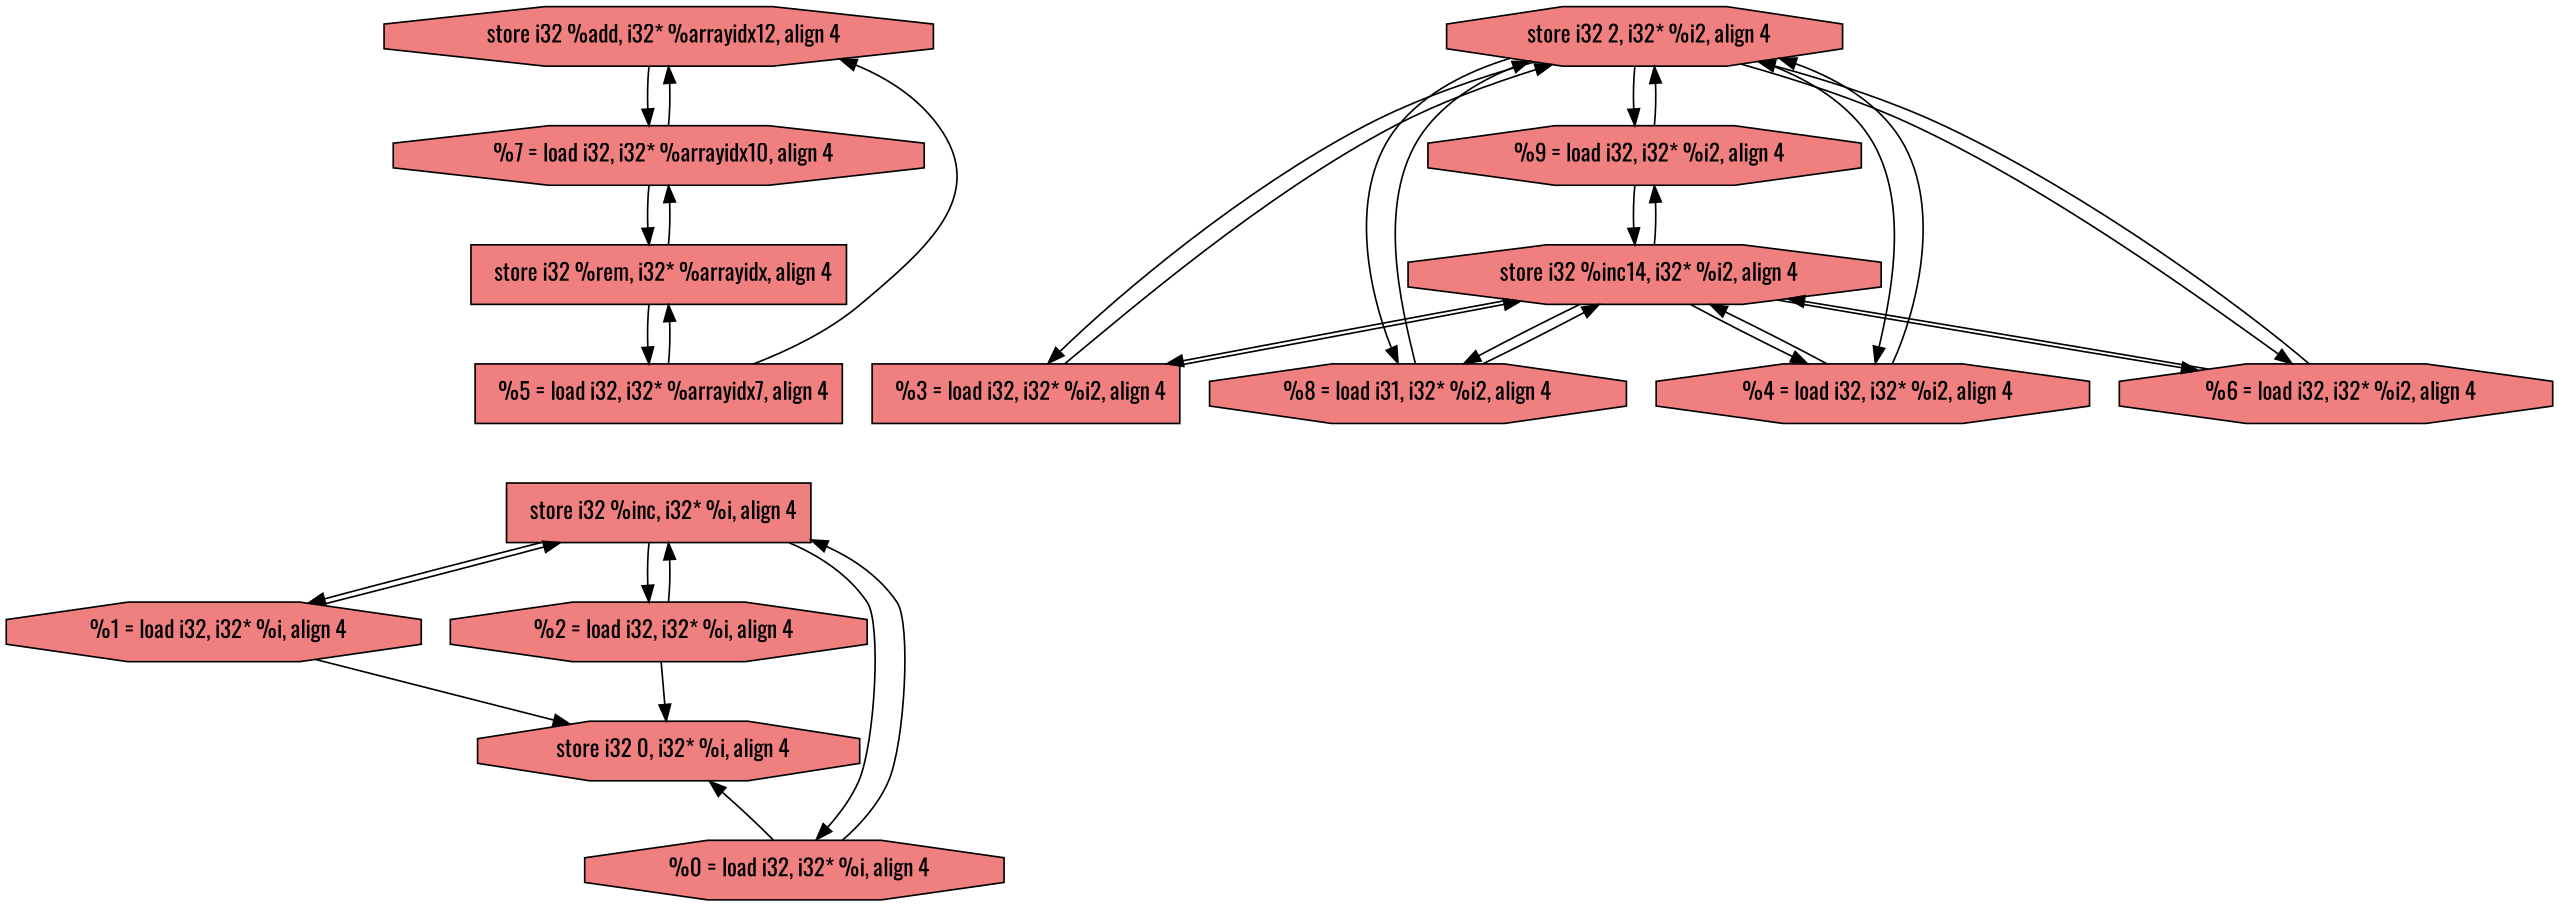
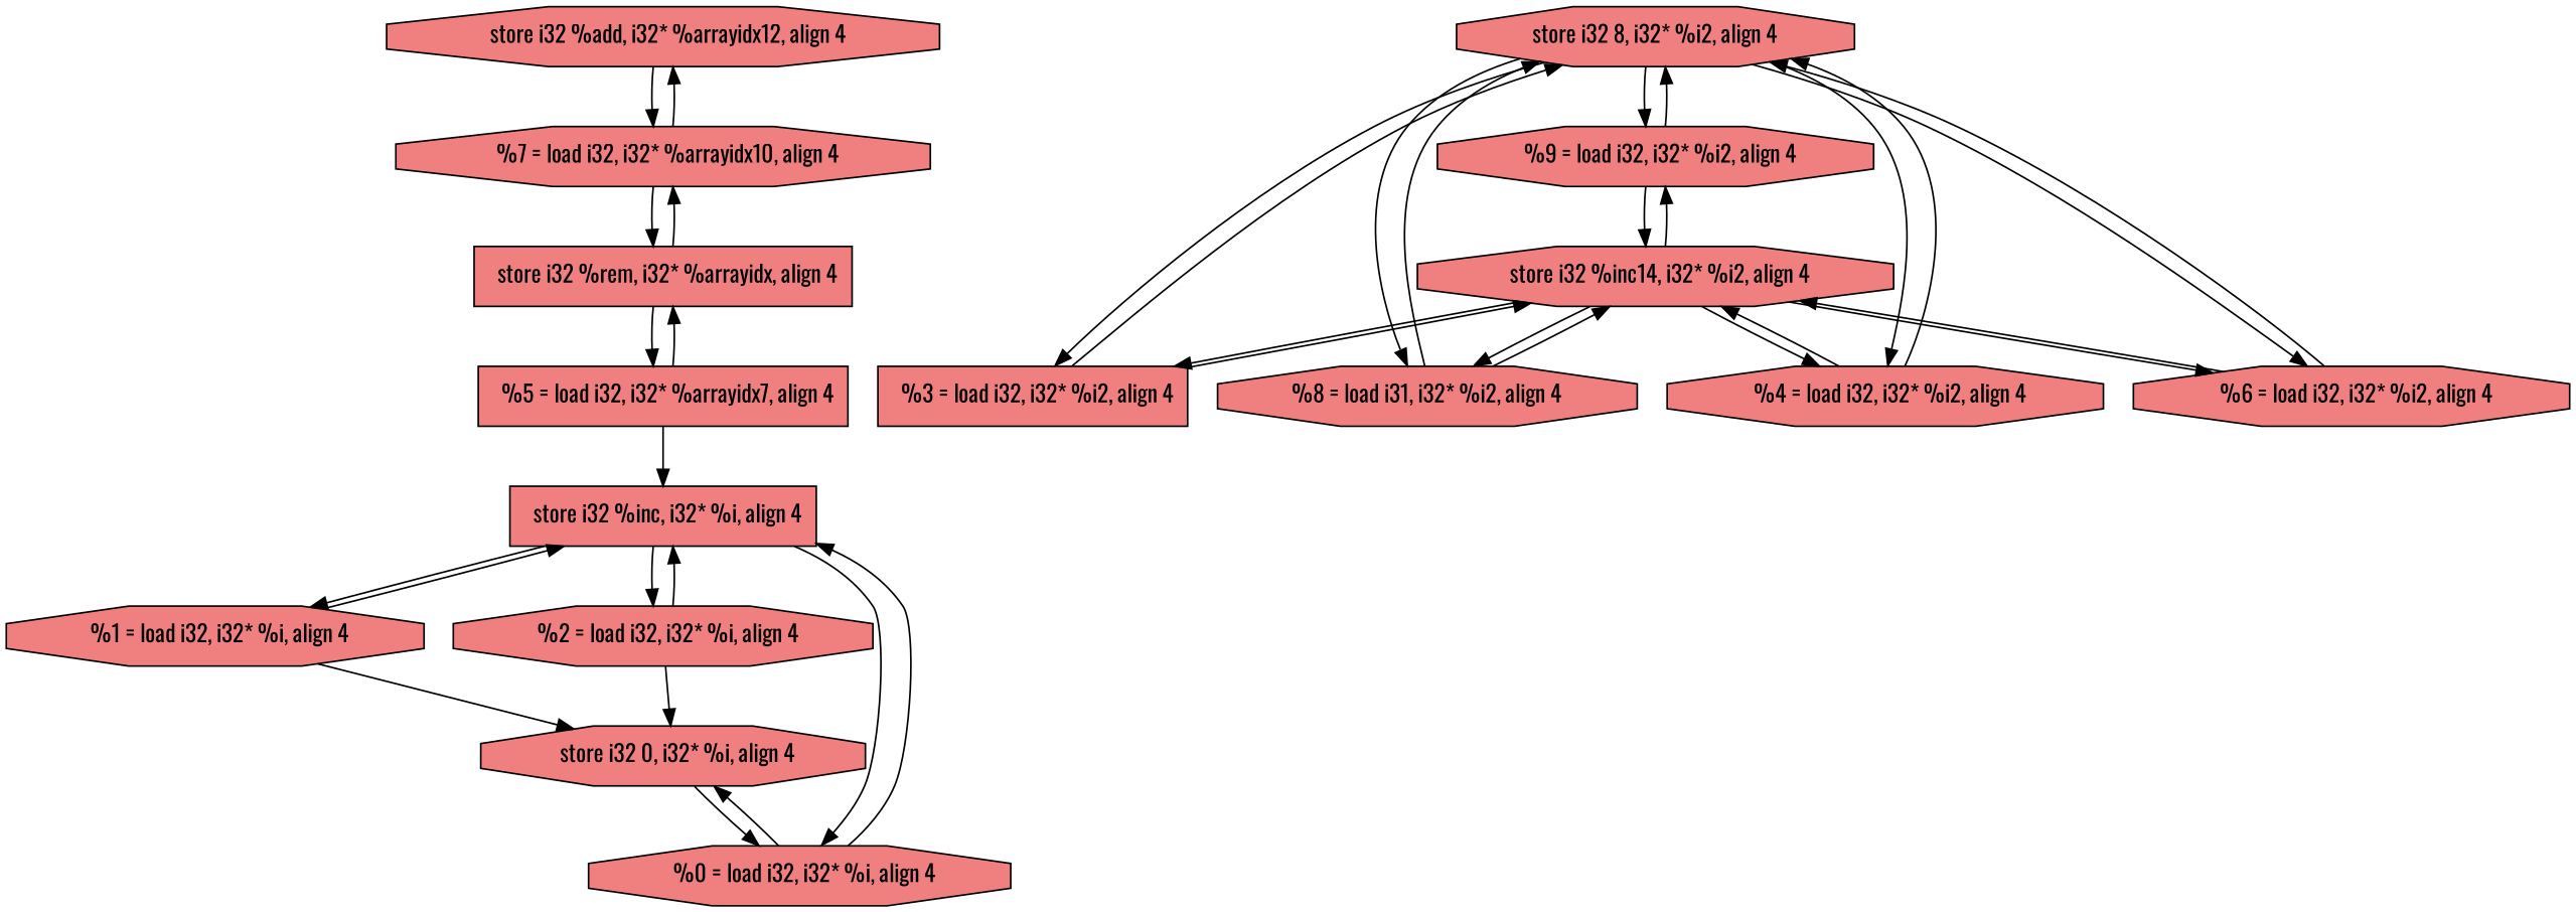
  digraph {
    fontname=Oswald
    node [fillcolor=lightcoral fontname=Oswald shape=octagon style=filled]
    edge [fontname=Oswald]
    n1 [label="  store i32 %add, i32* %arrayidx12, align 4"]
    n2 [label="  %7 = load i32, i32* %arrayidx10, align 4"]
    n3 [label="  %5 = load i32, i32* %arrayidx7, align 4" shape=box]
    n4 [label="  store i32 %rem, i32* %arrayidx, align 4" shape=box]
    n5 [label="  store i32 %inc, i32* %i, align 4" shape=box]
    n6 [label="  %1 = load i32, i32* %i, align 4"]
    n7 [label="  %0 = load i32, i32* %i, align 4"]
    n8 [label="  %2 = load i32, i32* %i, align 4"]
    n9 [label="  store i32 0, i32* %i, align 4"]
-   n10 [label="  store i32 2, i32* %i2, align 4"]
+   n10 [label="store i32 8, i32* %i2, align 4"]
    n11 [label="  %9 = load i32, i32* %i2, align 4"]
    n12 [label="  %3 = load i32, i32* %i2, align 4" shape=box]
    n13 [label="%8 = load i31, i32* %i2, align 4"]
    n14 [label="  %4 = load i32, i32* %i2, align 4"]
    n15 [label="  %6 = load i32, i32* %i2, align 4"]
    n16 [label="  store i32 %inc14, i32* %i2, align 4"]
    n1 -> n2
    n2 -> n1
    n2 -> n4
-   n3 -> n1
+   n3 -> n5
    n3 -> n4
    n4 -> n2
    n4 -> n3
    n5 -> n6
    n5 -> n7
    n5 -> n8
    n6 -> n5
    n6 -> n9
    n7 -> n5
    n7 -> n9
    n8 -> n5
    n8 -> n9
+   n9 -> n7
    n10 -> n11
    n10 -> n12
    n10 -> n13
    n10 -> n14
    n10 -> n15
    n11 -> n10
    n11 -> n16
    n12 -> n10
    n12 -> n16
    n13 -> n10
    n13 -> n16
    n14 -> n10
    n14 -> n16
    n15 -> n10
    n15 -> n16
    n16 -> n11
    n16 -> n12
    n16 -> n13
    n16 -> n14
    n16 -> n15
  }
